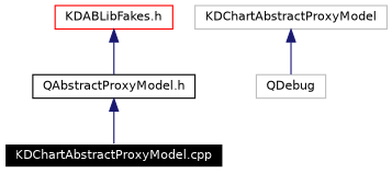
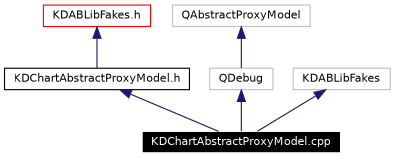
  digraph {
    node [color=grey75 fontname=Helvetica fontsize=10 shape=record]
    edge [color=midnightblue dir=back fontname=Helvetica fontsize=10 labelfontname=Helvetica labelfontsize=10 style=solid]
    n1 [color=white fillcolor=black fontcolor=white height=0.2 label="KDChartAbstractProxyModel.cpp" style=filled width=0.4]
-   n2 [color=black height=0.2 label="QAbstractProxyModel.h" width=0.4]
-   n3 [height=0.2 label=KDChartAbstractProxyModel width=0.4]
+   n2 [color=black height=0.2 label="KDChartAbstractProxyModel.h" width=0.4]
+   n3 [height=0.2 label=QAbstractProxyModel width=0.4]
    n4 [height=0.2 label=QDebug width=0.4]
    n5 [color=red height=0.2 label="KDABLibFakes.h" width=0.4]
+   n6 [height=0.2 label=KDABLibFakes width=0.4]
    n2 -> n1
    n3 -> n4
+   n4 -> n1
    n5 -> n2
+   n6 -> n1
  }
